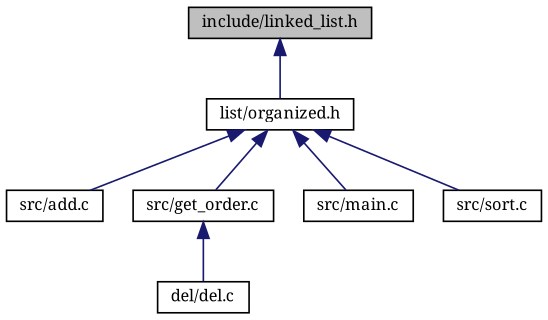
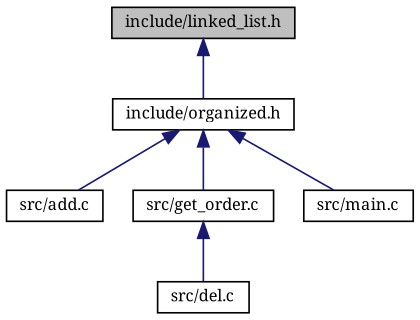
  digraph {
    fontname="Noto Serif"
    node [color=black fillcolor=white fontname="Noto Serif" fontsize=10 shape=record style=filled]
    edge [color=midnightblue dir=back fontname="Noto Serif" fontsize=10 labelfontname=Helvetica labelfontsize=10 style=solid]
    n1 [fillcolor=grey75 fontcolor=black height=0.2 label="include/linked_list.h" width=0.4]
-   n2 [height=0.2 label="list/organized.h" width=0.4]
+   n2 [height=0.2 label="include/organized.h" width=0.4]
    n3 [height=0.2 label="src/add.c" width=0.4]
    n4 [height=0.2 label="src/get_order.c" width=0.4]
    n5 [height=0.2 label="src/main.c" width=0.4]
-   n6 [height=0.2 label="src/sort.c" width=0.4]
-   n7 [height=0.2 label="del/del.c" width=0.4]
+   n7 [height=0.2 label="src/del.c" width=0.4]
    n1 -> n2
    n2 -> n3
    n2 -> n4
    n2 -> n5
-   n2 -> n6
    n4 -> n7
  }
